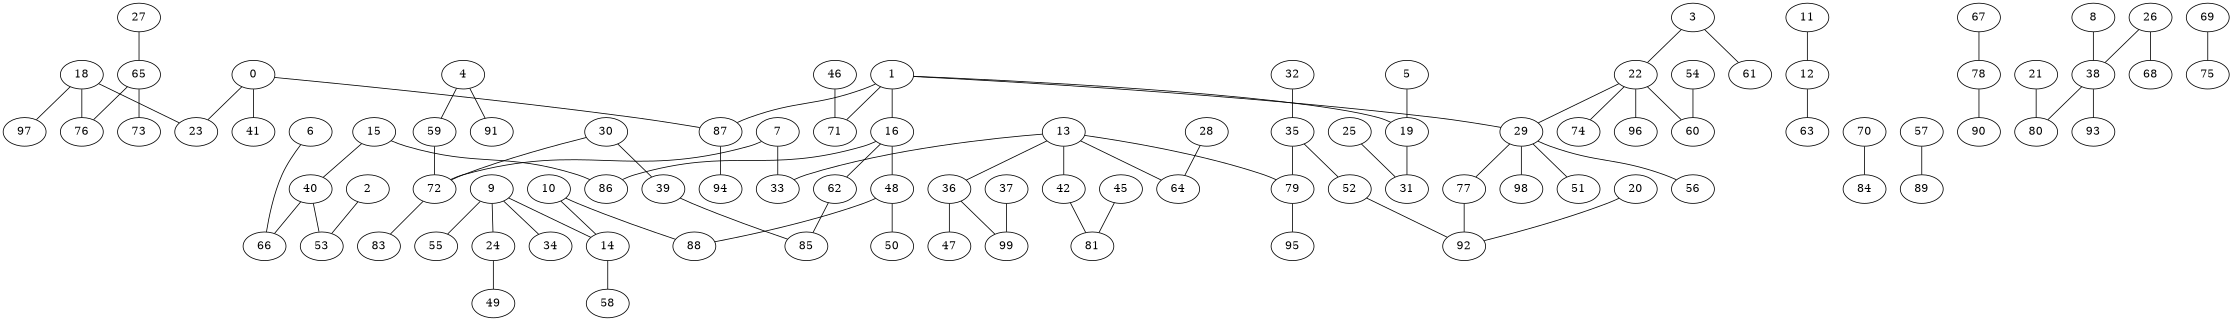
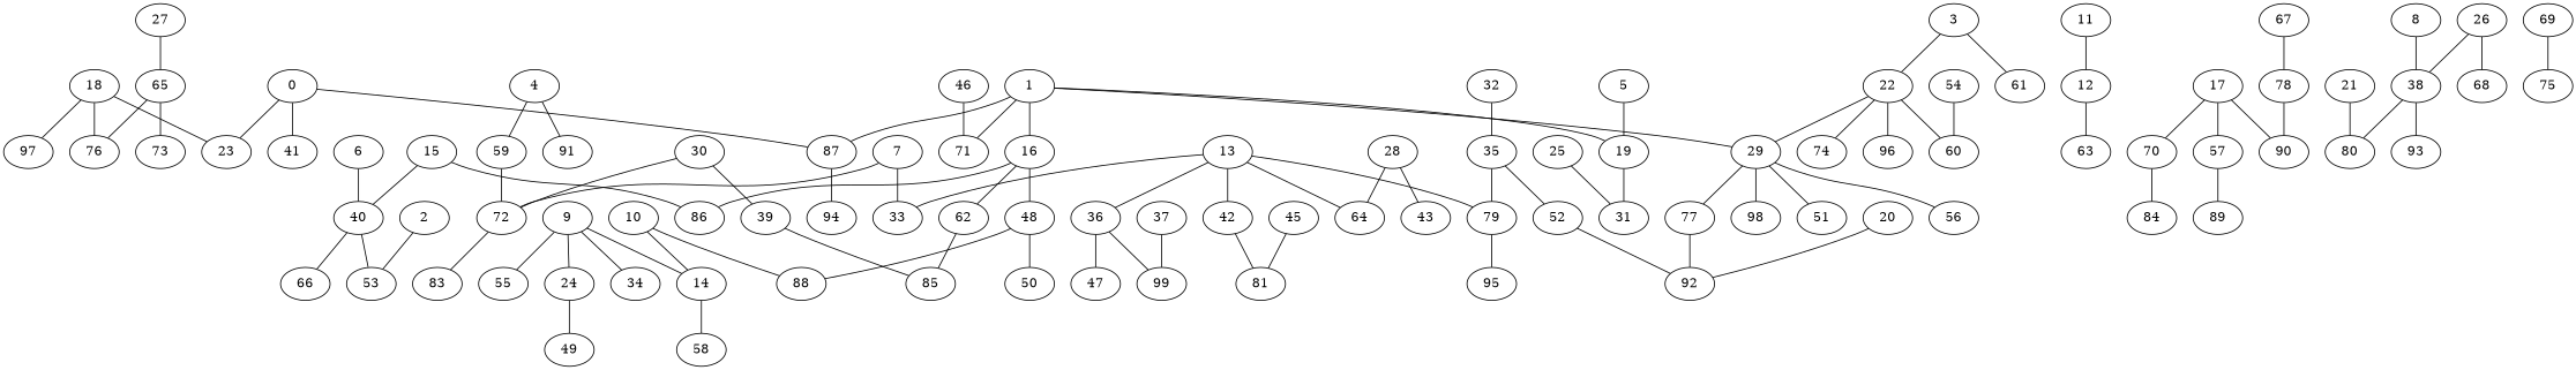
  graph {
    0
    23
    41
    87
    94
    1
    16
    29
    71
    19
    11
    12
    86
    48
    62
    51
    56
    98
    77
    31
    63
    88
    50
    85
    2
    53
    3
    22
    61
    60
    74
    96
    4
    59
    91
    72
    83
    6
    40
    66
    7
    33
    9
    14
    34
    55
    24
    58
    49
    70
    84
    10
    13
    36
    42
    64
    79
    47
    99
    81
    95
    15
+   17
    57
    90
    89
    18
    97
    76
    20
    92
    21
    80
    27
    65
    73
    28
+   43
    30
    39
    32
    35
    52
    38
    93
    45
    46
    54
    67
    78
    69
    75
    5
    8
    25
    26
    68
    37
    0 -- 23
    0 -- 41
    0 -- 87
    87 -- 94
    1 -- 87
    1 -- 16
    1 -- 29
    1 -- 71
    1 -- 19
    16 -- 86
    16 -- 48
    16 -- 62
    29 -- 51
    29 -- 56
    29 -- 98
    29 -- 77
    19 -- 31
    11 -- 12
    12 -- 63
    48 -- 88
    48 -- 50
    62 -- 85
    77 -- 92
    2 -- 53
    3 -- 22
    3 -- 61
    22 -- 29
    22 -- 60
    22 -- 74
    22 -- 96
    4 -- 59
    4 -- 91
    59 -- 72
    72 -- 83
-   6 -- 66
+   6 -- 40
    40 -- 53
    40 -- 66
    7 -- 72
    7 -- 33
    9 -- 14
    9 -- 34
    9 -- 55
    9 -- 24
    14 -- 58
    24 -- 49
    70 -- 84
    10 -- 88
    10 -- 14
    13 -- 33
    13 -- 36
    13 -- 42
    13 -- 64
    13 -- 79
    36 -- 47
    36 -- 99
    42 -- 81
    79 -- 95
    15 -- 86
    15 -- 40
+   17 -- 70
+   17 -- 57
+   17 -- 90
    57 -- 89
    18 -- 23
    18 -- 97
    18 -- 76
    20 -- 92
    21 -- 80
    27 -- 65
    65 -- 76
    65 -- 73
    28 -- 64
+   28 -- 43
    30 -- 72
    30 -- 39
    39 -- 85
    32 -- 35
    35 -- 79
    35 -- 52
    52 -- 92
    38 -- 80
    38 -- 93
    45 -- 81
    46 -- 71
    54 -- 60
    67 -- 78
    78 -- 90
    69 -- 75
    5 -- 19
    8 -- 38
    25 -- 31
    26 -- 38
    26 -- 68
    37 -- 99
  }
